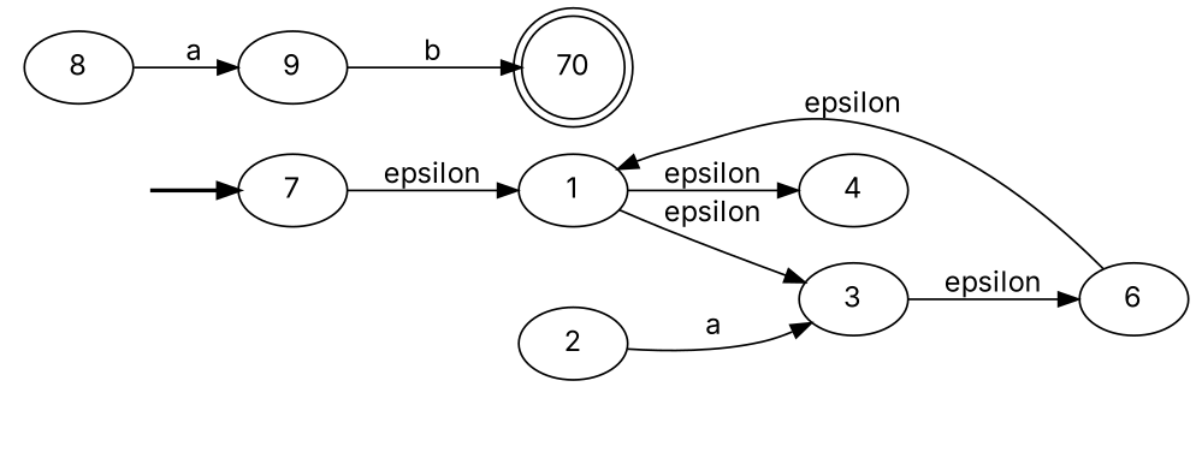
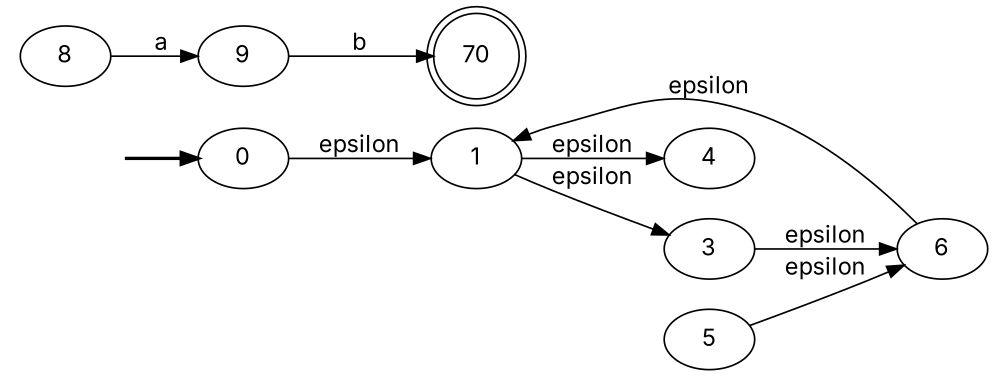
  digraph {
    fontname=Inter
    rankdir=LR
    node [fontname=Inter]
    edge [fontname=Inter]
    fake0 [style=invisible]
-   0 [root=true label=7]
+   0 [root=true]
    1
    8
    9
    n6 [label=70 shape=doublecircle]
    3
    6
    4
-   2
+   5
    fake0 -> 0 [style=bold]
    0 -> 1 [label=epsilon]
    1 -> 3 [label=epsilon]
    1 -> 4 [label=epsilon]
    8 -> 9 [label=a]
    9 -> n6 [label=b]
    3 -> 6 [label=epsilon]
    6 -> 1 [label=epsilon]
-   2 -> 3 [label=a]
+   5 -> 6 [label=epsilon]
  }
